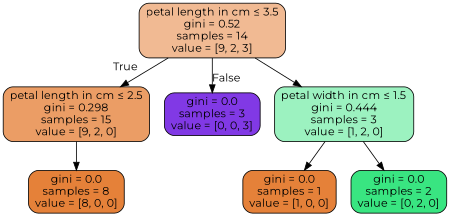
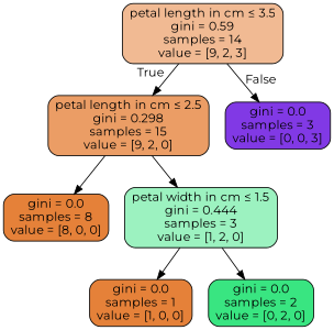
  digraph {
    fontname=Montserrat
    node [color=black fillcolor="#e58139" fontname=Montserrat shape=box style="filled, rounded"]
    edge [fontname=Montserrat]
-   n1 [fillcolor="#f1ba93" label=<petal length in cm &le; 3.5<br/>gini = 0.52<br/>samples = 14<br/>value = [9, 2, 3]>]
+   n1 [fillcolor="#f1ba93" label=<petal length in cm &le; 3.5<br/>gini = 0.59<br/>samples = 14<br/>value = [9, 2, 3]>]
    n2 [fillcolor="#eb9d65" label=<petal length in cm &le; 2.5<br/>gini = 0.298<br/>samples = 15<br/>value = [9, 2, 0]>]
    n3 [fillcolor="#8139e5" label=<gini = 0.0<br/>samples = 3<br/>value = [0, 0, 3]>]
    n4 [label=<gini = 0.0<br/>samples = 8<br/>value = [8, 0, 0]>]
    n5 [fillcolor="#9cf2c0" label=<petal width in cm &le; 1.5<br/>gini = 0.444<br/>samples = 3<br/>value = [1, 2, 0]>]
    n6 [label=<gini = 0.0<br/>samples = 1<br/>value = [1, 0, 0]>]
    n7 [fillcolor="#39e581" label=<gini = 0.0<br/>samples = 2<br/>value = [0, 2, 0]>]
    n1 -> n2 [headlabel=True labelangle=45 labeldistance=2.5]
    n1 -> n3 [headlabel=False labelangle=-45 labeldistance=2.5]
    n2 -> n4
-   n1 -> n5
+   n2 -> n5
    n5 -> n6
    n5 -> n7
  }
